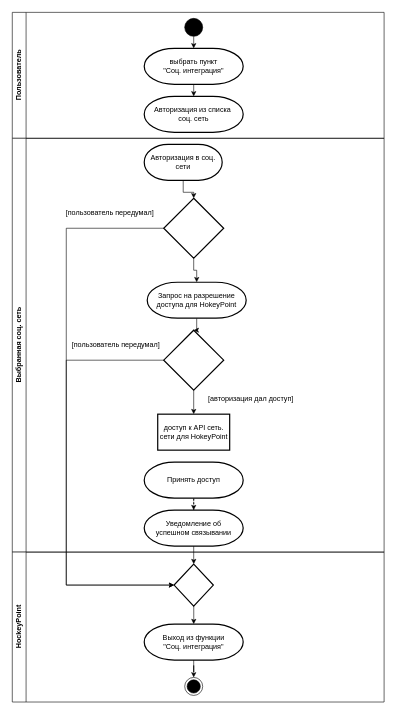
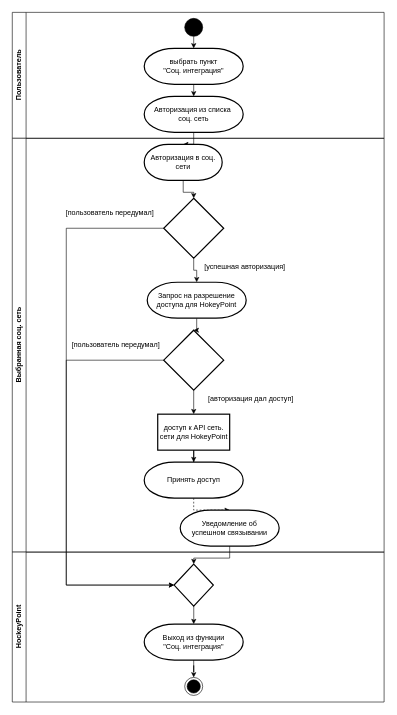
  <mxCell id="0" />
  <mxCell id="1" parent="0" />
  <mxCell id="2" value="выбрать пункт&lt;br&gt;&quot;Соц. интеграция&quot;" style="strokeWidth=2;html=1;shape=mxgraph.flowchart.terminator;whiteSpace=wrap;" parent="1" vertex="1"><mxGeometry x="240" y="80" width="165" height="60" as="geometry" /></mxCell>
  <mxCell id="3" style="edgeStyle=orthogonalEdgeStyle;rounded=0;orthogonalLoop=1;jettySize=auto;html=1;exitX=0.5;exitY=1;exitDx=0;exitDy=0;entryX=0.5;entryY=0;entryDx=0;entryDy=0;entryPerimeter=0;" parent="1" source="33" target="2" edge="1"><mxGeometry relative="1" as="geometry" /></mxCell>
+ <mxCell id="4" value="" style="edgeStyle=orthogonalEdgeStyle;rounded=0;orthogonalLoop=1;jettySize=auto;html=1;" parent="1" source="5" target="11" edge="1"><mxGeometry relative="1" as="geometry" /></mxCell>
  <mxCell id="5" value="Авторизация из списка&amp;nbsp;&lt;br&gt;соц. сеть" style="strokeWidth=2;html=1;shape=mxgraph.flowchart.terminator;whiteSpace=wrap;" parent="1" vertex="1"><mxGeometry x="240" y="160" width="165" height="60" as="geometry" /></mxCell>
  <mxCell id="6" style="edgeStyle=orthogonalEdgeStyle;rounded=0;orthogonalLoop=1;jettySize=auto;html=1;exitX=0.5;exitY=1;exitDx=0;exitDy=0;exitPerimeter=0;entryX=0.5;entryY=0;entryDx=0;entryDy=0;entryPerimeter=0;" parent="1" source="2" target="5" edge="1"><mxGeometry relative="1" as="geometry" /></mxCell>
  <mxCell id="7" value="" style="ellipse;html=1;shape=endState;fillColor=strokeColor;" parent="1" vertex="1"><mxGeometry x="307.5" y="1129" width="30" height="30" as="geometry" /></mxCell>
  <mxCell id="8" value="" style="edgeStyle=orthogonalEdgeStyle;rounded=0;orthogonalLoop=1;jettySize=auto;html=1;" parent="1" source="9" target="7" edge="1"><mxGeometry relative="1" as="geometry" /></mxCell>
  <mxCell id="9" value="Выход из функции&lt;br&gt;&quot;Соц. интеграция&quot;" style="strokeWidth=2;html=1;shape=mxgraph.flowchart.terminator;whiteSpace=wrap;" parent="1" vertex="1"><mxGeometry x="240" y="1040" width="165" height="60" as="geometry" /></mxCell>
  <mxCell id="10" value="" style="edgeStyle=orthogonalEdgeStyle;rounded=0;orthogonalLoop=1;jettySize=auto;html=1;" parent="1" source="11" target="14" edge="1"><mxGeometry relative="1" as="geometry" /></mxCell>
  <mxCell id="11" value="Авторизация в соц. сети" style="strokeWidth=2;html=1;shape=mxgraph.flowchart.terminator;whiteSpace=wrap;" parent="1" vertex="1"><mxGeometry x="240" y="240" width="130" height="60" as="geometry" /></mxCell>
  <mxCell id="12" style="edgeStyle=orthogonalEdgeStyle;rounded=0;orthogonalLoop=1;jettySize=auto;html=1;" parent="1" source="14" target="31" edge="1"><mxGeometry relative="1" as="geometry"><Array as="points"><mxPoint x="110" y="380" /><mxPoint x="110" y="975" /></Array></mxGeometry></mxCell>
  <mxCell id="13" value="" style="edgeStyle=orthogonalEdgeStyle;rounded=0;orthogonalLoop=1;jettySize=auto;html=1;" parent="1" source="14" target="18" edge="1"><mxGeometry relative="1" as="geometry" /></mxCell>
  <mxCell id="14" value="" style="strokeWidth=2;html=1;shape=mxgraph.flowchart.decision;whiteSpace=wrap;" parent="1" vertex="1"><mxGeometry x="272.5" y="330" width="100" height="100" as="geometry" /></mxCell>
+ <mxCell id="15" value="[успешная авторизация]" style="text;html=1;strokeColor=none;fillColor=none;align=center;verticalAlign=middle;whiteSpace=wrap;rounded=0;" parent="1" vertex="1"><mxGeometry x="327.5" y="430" width="160" height="30" as="geometry" /></mxCell>
  <mxCell id="16" value="[пользователь передумал]" style="text;html=1;strokeColor=none;fillColor=none;align=center;verticalAlign=middle;whiteSpace=wrap;rounded=0;" parent="1" vertex="1"><mxGeometry x="102.5" y="340" width="160" height="30" as="geometry" /></mxCell>
  <mxCell id="17" value="" style="edgeStyle=orthogonalEdgeStyle;rounded=0;orthogonalLoop=1;jettySize=auto;html=1;" parent="1" source="18" target="21" edge="1"><mxGeometry relative="1" as="geometry" /></mxCell>
  <mxCell id="18" value="Запрос на разрешение доступа для HokeyPoint" style="strokeWidth=2;html=1;shape=mxgraph.flowchart.terminator;whiteSpace=wrap;" parent="1" vertex="1"><mxGeometry x="245" y="470" width="165" height="60" as="geometry" /></mxCell>
  <mxCell id="19" style="edgeStyle=orthogonalEdgeStyle;rounded=0;orthogonalLoop=1;jettySize=auto;html=1;" parent="1" source="21" target="31" edge="1"><mxGeometry relative="1" as="geometry"><Array as="points"><mxPoint x="110" y="600" /><mxPoint x="110" y="975" /></Array></mxGeometry></mxCell>
  <mxCell id="20" value="" style="edgeStyle=orthogonalEdgeStyle;rounded=0;orthogonalLoop=1;jettySize=auto;html=1;" parent="1" source="21" target="25" edge="1"><mxGeometry relative="1" as="geometry" /></mxCell>
  <mxCell id="21" value="" style="strokeWidth=2;html=1;shape=mxgraph.flowchart.decision;whiteSpace=wrap;" parent="1" vertex="1"><mxGeometry x="272.5" y="550" width="100" height="100" as="geometry" /></mxCell>
  <mxCell id="22" value="[пользователь передумал]" style="text;html=1;strokeColor=none;fillColor=none;align=center;verticalAlign=middle;whiteSpace=wrap;rounded=0;" parent="1" vertex="1"><mxGeometry x="112.5" y="560" width="160" height="30" as="geometry" /></mxCell>
  <mxCell id="23" value="[авторизация дал доступ]" style="text;html=1;strokeColor=none;fillColor=none;align=center;verticalAlign=middle;whiteSpace=wrap;rounded=0;" parent="1" vertex="1"><mxGeometry x="337.5" y="650" width="160" height="30" as="geometry" /></mxCell>
+ <mxCell id="24" value="" style="edgeStyle=orthogonalEdgeStyle;rounded=0;orthogonalLoop=1;jettySize=auto;html=1;" parent="1" source="25" target="27" edge="1"><mxGeometry relative="1" as="geometry" /></mxCell>
  <mxCell id="25" value="доступ к API сеть. сети для HokeyPoint" style="whiteSpace=wrap;html=1;strokeWidth=2;" parent="1" vertex="1"><mxGeometry x="262.5" y="690" width="120" height="60" as="geometry" /></mxCell>
  <mxCell id="26" value="" style="edgeStyle=orthogonalEdgeStyle;rounded=0;orthogonalLoop=1;jettySize=auto;html=1;dashed=1;" parent="1" source="27" target="29" edge="1"><mxGeometry relative="1" as="geometry" /></mxCell>
  <mxCell id="27" value="Принять доступ" style="strokeWidth=2;html=1;shape=mxgraph.flowchart.terminator;whiteSpace=wrap;" parent="1" vertex="1"><mxGeometry x="240" y="770" width="165" height="60" as="geometry" /></mxCell>
  <mxCell id="28" value="" style="edgeStyle=orthogonalEdgeStyle;rounded=0;orthogonalLoop=1;jettySize=auto;html=1;" parent="1" source="29" target="31" edge="1"><mxGeometry relative="1" as="geometry" /></mxCell>
- <mxCell id="29" value="Уведомление об&lt;br&gt;успешном связывании" style="strokeWidth=2;html=1;shape=mxgraph.flowchart.terminator;whiteSpace=wrap;" parent="1" vertex="1"><mxGeometry x="240" y="850" width="165" height="60" as="geometry" /></mxCell>
+ <mxCell id="29" value="Уведомление об&lt;br&gt;успешном связывании" style="strokeWidth=2;html=1;shape=mxgraph.flowchart.terminator;whiteSpace=wrap;" parent="1" vertex="1"><mxGeometry x="300" y="850" width="165" height="60" as="geometry" /></mxCell>
  <mxCell id="30" value="" style="edgeStyle=orthogonalEdgeStyle;rounded=0;orthogonalLoop=1;jettySize=auto;html=1;" parent="1" source="31" target="9" edge="1"><mxGeometry relative="1" as="geometry" /></mxCell>
  <mxCell id="31" value="" style="strokeWidth=2;html=1;shape=mxgraph.flowchart.decision;whiteSpace=wrap;" parent="1" vertex="1"><mxGeometry x="289.75" y="940" width="65.5" height="70" as="geometry" /></mxCell>
  <mxCell id="32" value="Пользователь" style="swimlane;horizontal=0;whiteSpace=wrap;html=1;" vertex="1" parent="1"><mxGeometry x="20" y="20" width="620" height="210" as="geometry" /></mxCell>
  <mxCell id="33" value="" style="ellipse;fillColor=strokeColor;html=1;" parent="32" vertex="1"><mxGeometry x="287.5" y="10" width="30" height="30" as="geometry" /></mxCell>
  <mxCell id="34" value="Выбранная соц. сеть" style="swimlane;horizontal=0;whiteSpace=wrap;html=1;startSize=23;" vertex="1" parent="1"><mxGeometry x="20" y="230" width="620" height="690" as="geometry" /></mxCell>
  <mxCell id="35" value="HockeyPoint" style="swimlane;horizontal=0;whiteSpace=wrap;html=1;startSize=23;" vertex="1" parent="1"><mxGeometry x="20" y="920" width="620" height="250" as="geometry" /></mxCell>
